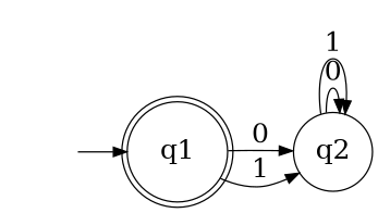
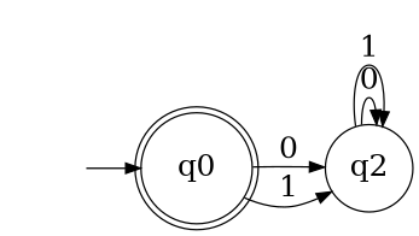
  digraph {
    rankdir=LR
    node [fontsize=20]
    edge [fontsize="20pt"]
    "" [shape=plaintext]
-   n2 [label=q1 shape=doublecircle]
+   n2 [label=q0 shape=doublecircle]
    n3 [label=q2 shape=circle]
    "" -> n2
    n2 -> n3 [label=0]
    n2 -> n3 [label=1]
    n3 -> n3 [label=0]
    n3 -> n3 [label=1]
  }
